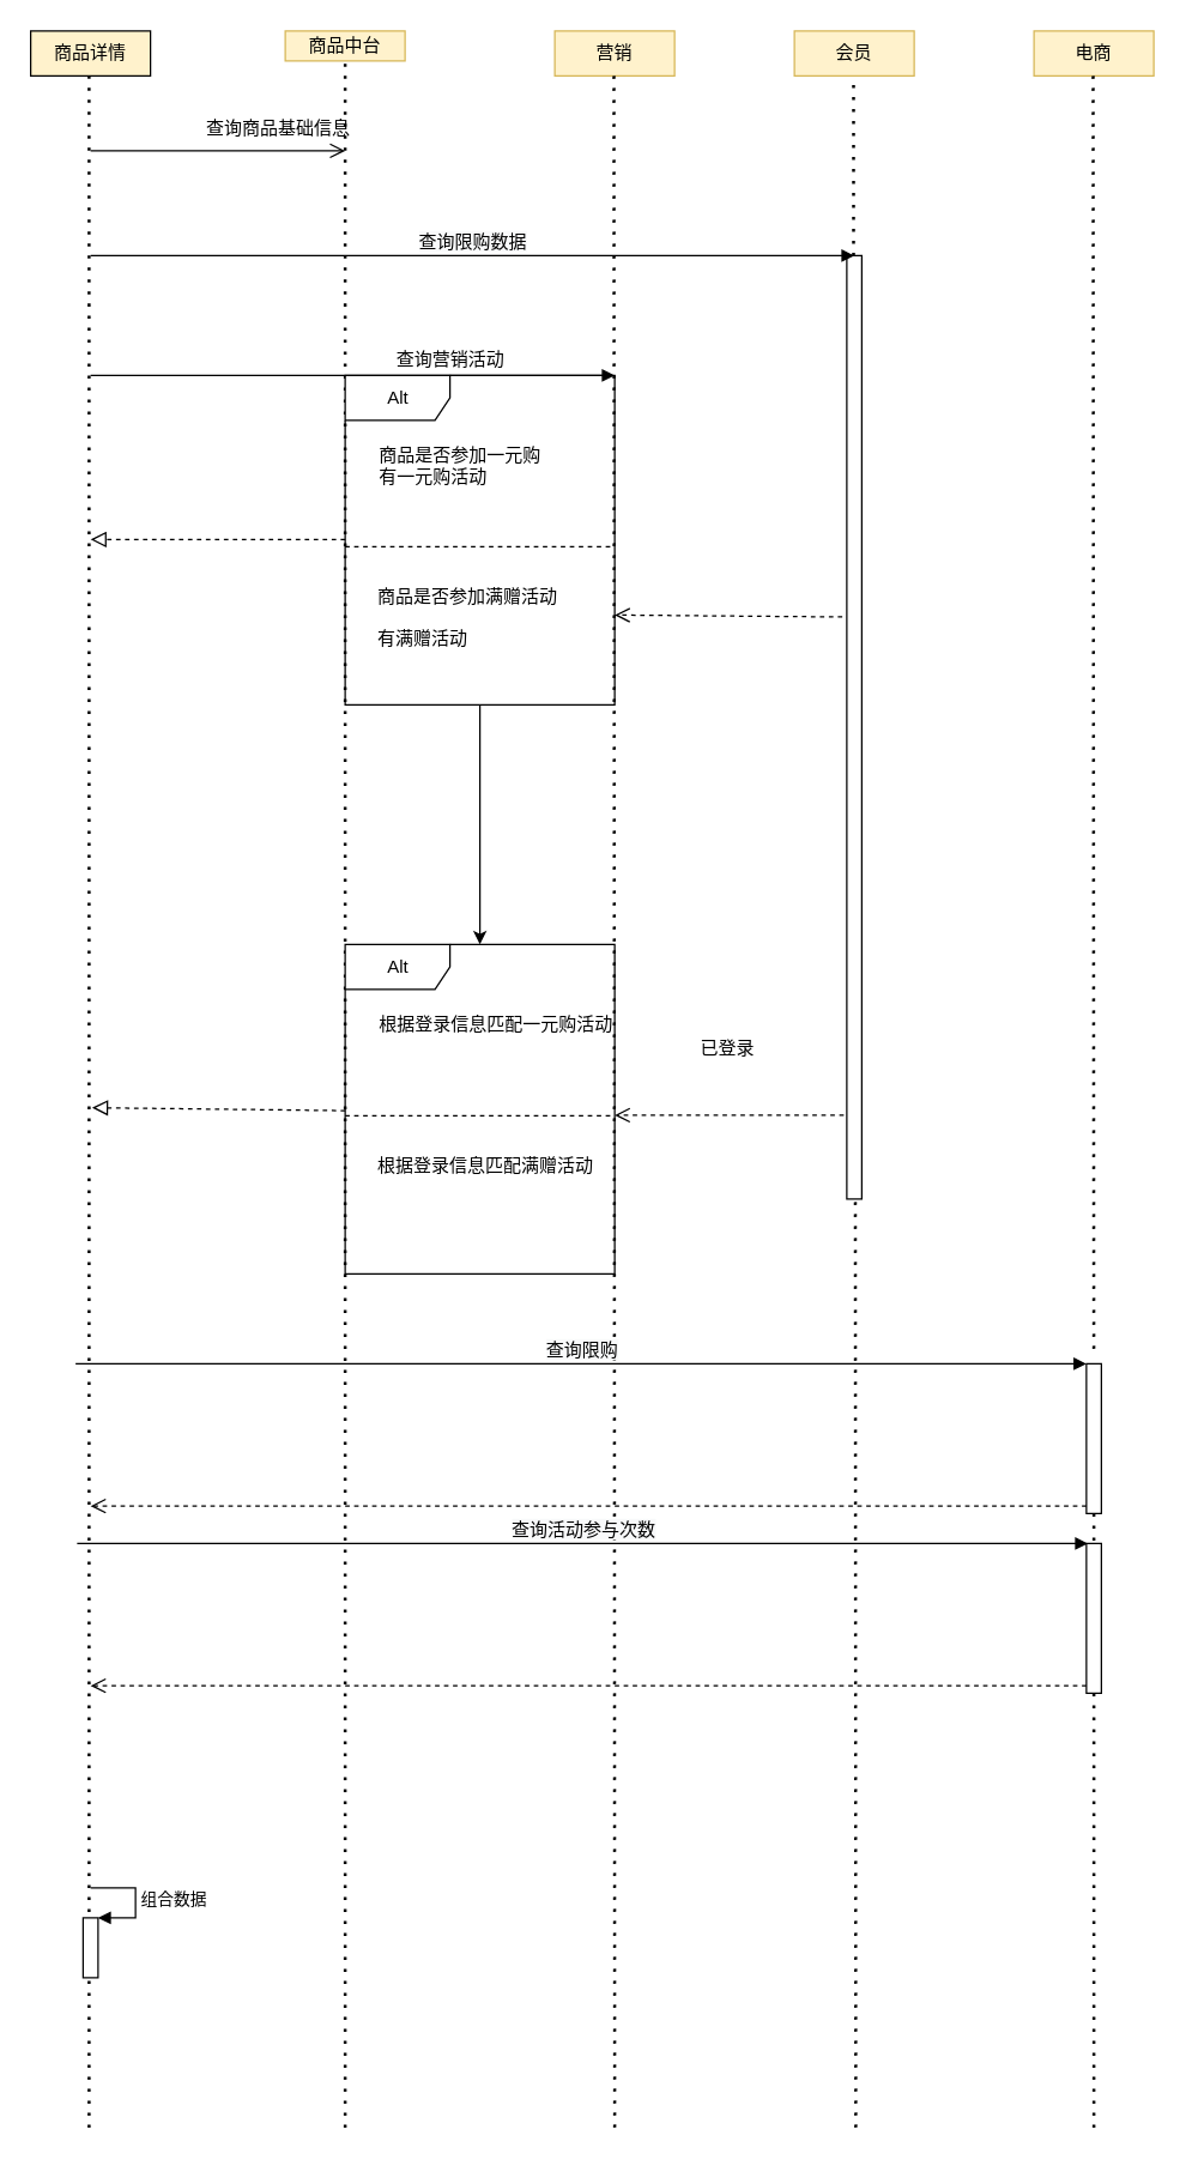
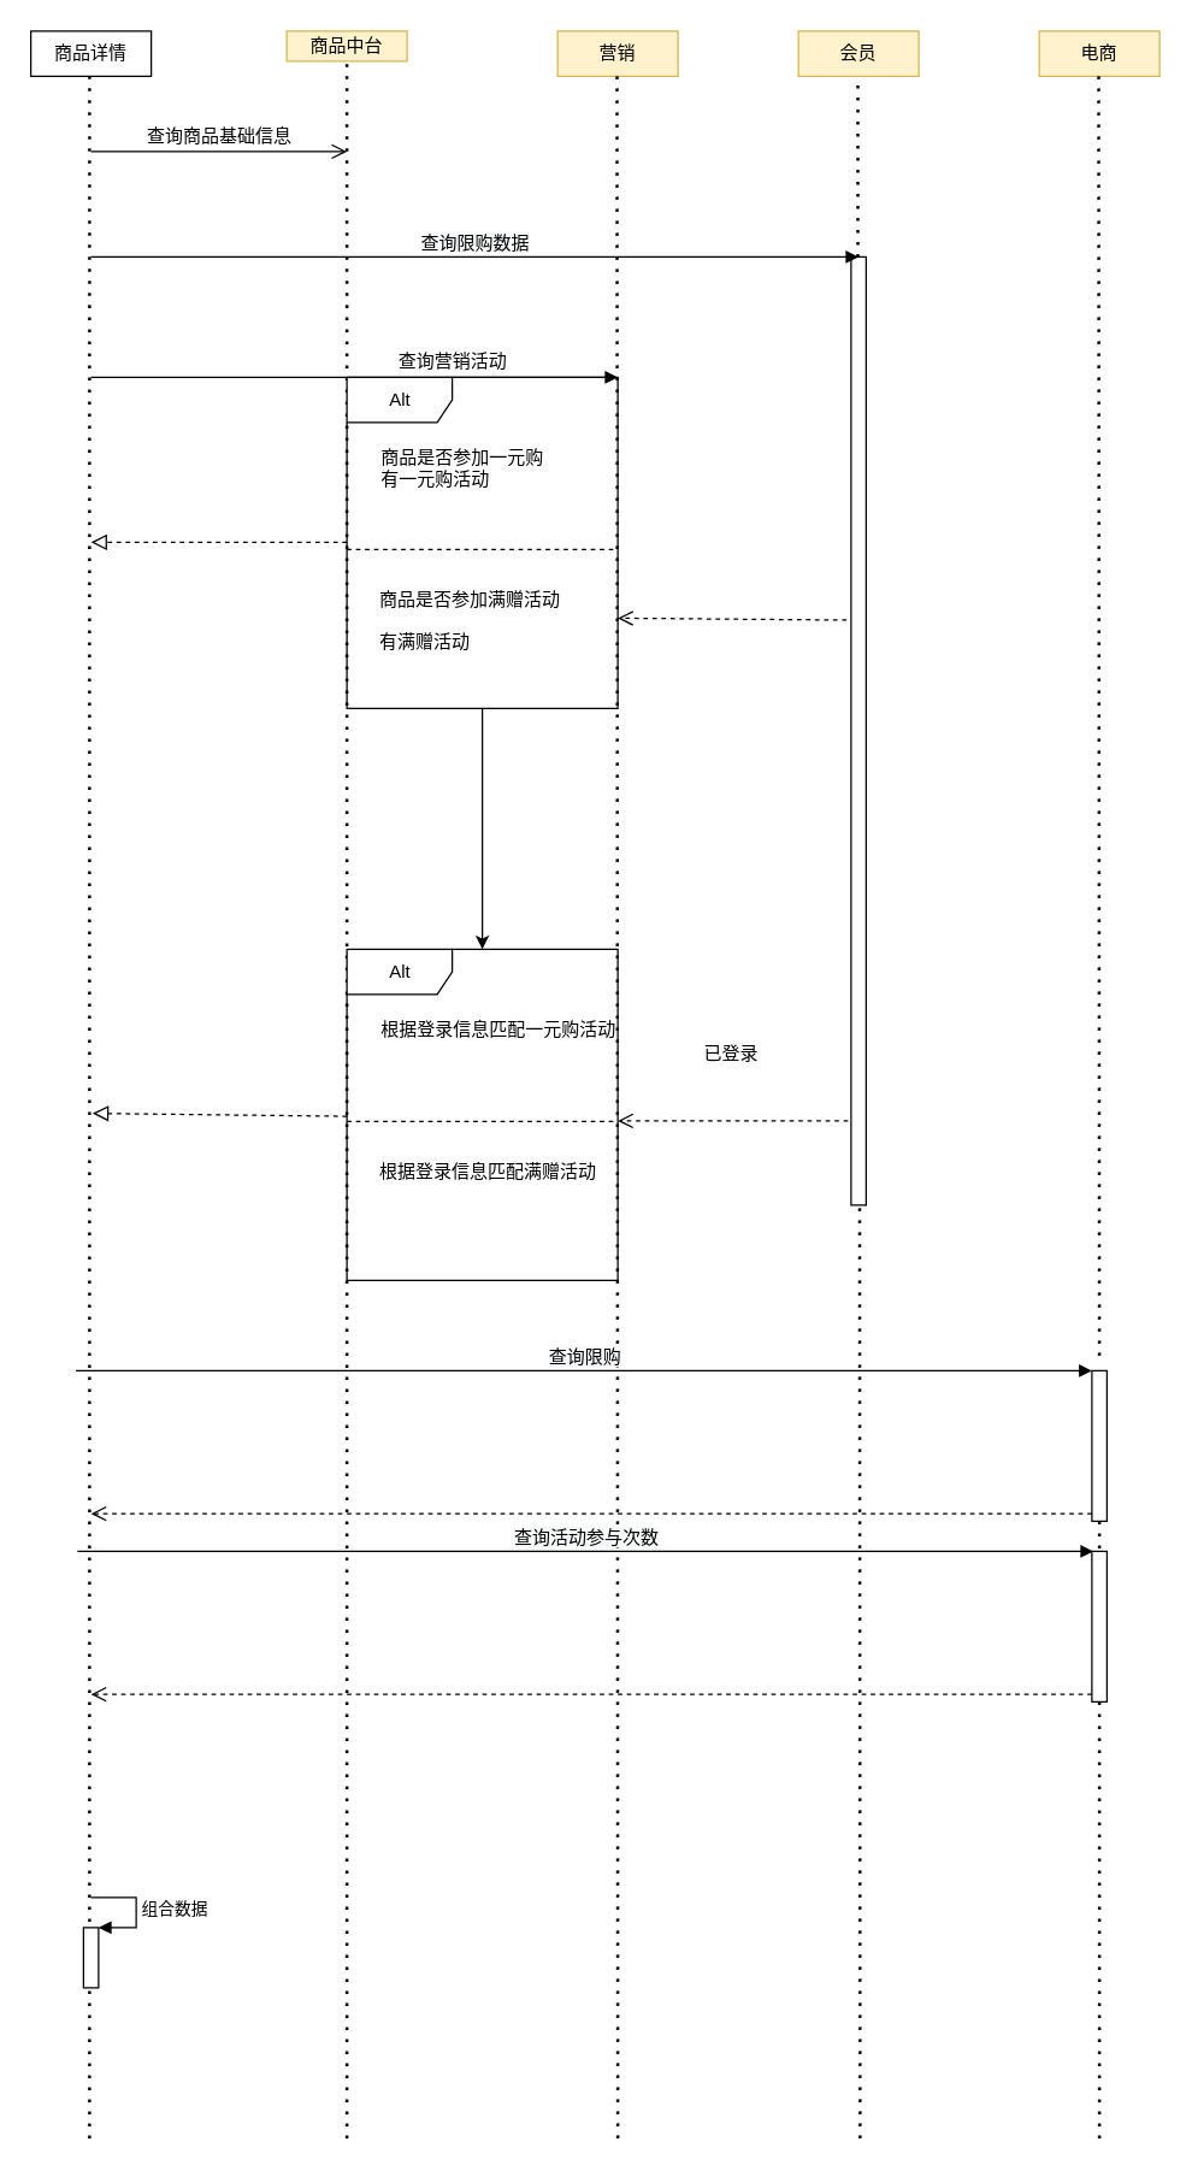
  <mxCell id="0" />
  <mxCell id="1" parent="0" />
- <mxCell id="2" value="商品详情" style="rounded=0;whiteSpace=wrap;html=1;sketch=0;fillColor=#fff2cc;" parent="1" vertex="1"><mxGeometry x="20" y="20" width="80" height="30" as="geometry" /></mxCell>
+ <mxCell id="2" value="商品详情" style="rounded=0;whiteSpace=wrap;html=1;sketch=0;" parent="1" vertex="1"><mxGeometry x="20" y="20" width="80" height="30" as="geometry" /></mxCell>
  <mxCell id="3" value="商品中台" style="rounded=0;whiteSpace=wrap;html=1;sketch=0;fillColor=#fff2cc;strokeColor=#d6b656;" parent="1" vertex="1"><mxGeometry x="190" y="20" width="80" height="20" as="geometry" /></mxCell>
  <mxCell id="4" value="营销" style="rounded=0;whiteSpace=wrap;html=1;sketch=0;fillColor=#fff2cc;strokeColor=#d6b656;" parent="1" vertex="1"><mxGeometry x="370" y="20" width="80" height="30" as="geometry" /></mxCell>
  <mxCell id="5" value="会员" style="rounded=0;whiteSpace=wrap;html=1;sketch=0;fillColor=#fff2cc;strokeColor=#d6b656;" parent="1" vertex="1"><mxGeometry x="530" y="20" width="80" height="30" as="geometry" /></mxCell>
  <mxCell id="6" value="" style="endArrow=none;dashed=1;html=1;dashPattern=1 3;strokeWidth=2;rounded=1;sketch=0;curved=0;" parent="1" edge="1"><mxGeometry width="50" height="50" relative="1" as="geometry"><mxPoint x="59" y="1420" as="sourcePoint" /><mxPoint x="59" y="50" as="targetPoint" /></mxGeometry></mxCell>
  <mxCell id="7" value="" style="endArrow=none;dashed=1;html=1;dashPattern=1 3;strokeWidth=2;rounded=1;sketch=0;curved=0;entryX=0.5;entryY=1;entryDx=0;entryDy=0;" parent="1" edge="1" target="3"><mxGeometry width="50" height="50" relative="1" as="geometry"><mxPoint x="230" y="1420" as="sourcePoint" /><mxPoint x="239" y="50" as="targetPoint" /></mxGeometry></mxCell>
  <mxCell id="8" value="电商" style="rounded=0;whiteSpace=wrap;html=1;sketch=0;fillColor=#fff2cc;strokeColor=#d6b656;" parent="1" vertex="1"><mxGeometry x="690" y="20" width="80" height="30" as="geometry" /></mxCell>
  <mxCell id="9" value="" style="endArrow=none;dashed=1;html=1;dashPattern=1 3;strokeWidth=2;rounded=1;sketch=0;curved=0;" parent="1" edge="1"><mxGeometry width="50" height="50" relative="1" as="geometry"><mxPoint x="410" y="1420" as="sourcePoint" /><mxPoint x="409.5" y="50" as="targetPoint" /></mxGeometry></mxCell>
  <mxCell id="10" value="" style="endArrow=none;dashed=1;html=1;dashPattern=1 3;strokeWidth=2;rounded=1;sketch=0;curved=0;startArrow=none;" parent="1" edge="1" source="33"><mxGeometry width="50" height="50" relative="1" as="geometry"><mxPoint x="570.237" y="250" as="sourcePoint" /><mxPoint x="569.5" y="50" as="targetPoint" /></mxGeometry></mxCell>
  <mxCell id="11" value="" style="endArrow=open;startArrow=none;endFill=0;startFill=0;endSize=8;html=1;verticalAlign=bottom;labelBackgroundColor=none;strokeWidth=1;rounded=1;sketch=0;fontColor=none;curved=0;" parent="1" edge="1"><mxGeometry width="160" relative="1" as="geometry"><mxPoint x="60" y="100" as="sourcePoint" /><mxPoint x="230" y="100" as="targetPoint" /></mxGeometry></mxCell>
  <mxCell id="12" style="edgeStyle=orthogonalEdgeStyle;rounded=0;orthogonalLoop=1;jettySize=auto;html=1;" edge="1" parent="1" source="13" target="24"><mxGeometry relative="1" as="geometry" /></mxCell>
  <mxCell id="13" value="Alt" style="shape=umlFrame;tabWidth=110;tabHeight=30;tabPosition=left;html=1;boundedLbl=1;labelInHeader=1;width=70;height=30;rounded=0;sketch=0;fontColor=none;" parent="1" vertex="1"><mxGeometry x="230" y="250" width="180" height="220" as="geometry" /></mxCell>
  <mxCell id="14" value="商品是否参加一元购&#10;有一元购活动" style="text;rounded=0;sketch=0;fontColor=none;" parent="13" vertex="1"><mxGeometry width="100" height="20" relative="1" as="geometry"><mxPoint x="21" y="40" as="offset" /></mxGeometry></mxCell>
  <mxCell id="15" value="商品是否参加满赠活动&#10;&#10;有满赠活动" style="line;strokeWidth=1;dashed=1;labelPosition=center;verticalLabelPosition=bottom;align=left;verticalAlign=top;spacingLeft=20;spacingTop=15;rounded=0;sketch=0;fontColor=none;" parent="13" vertex="1"><mxGeometry y="110" width="180" height="8.8" as="geometry" /></mxCell>
  <mxCell id="16" value="" style="html=1;verticalAlign=bottom;endArrow=open;dashed=1;endSize=8;exitX=-0.3;exitY=0.383;rounded=0;exitDx=0;exitDy=0;exitPerimeter=0;" edge="1" parent="13" source="33"><mxGeometry relative="1" as="geometry"><mxPoint x="180" y="160" as="targetPoint" /><mxPoint x="515" y="160" as="sourcePoint" /></mxGeometry></mxCell>
  <mxCell id="17" value="" style="html=1;verticalAlign=bottom;endArrow=block;rounded=0;" edge="1" parent="13"><mxGeometry relative="1" as="geometry"><mxPoint x="-170" as="sourcePoint" /><mxPoint x="180" as="targetPoint" /></mxGeometry></mxCell>
- <mxCell id="18" value="查询商品基础信息" style="text;html=1;align=center;verticalAlign=middle;resizable=0;points=[];autosize=1;strokeColor=none;fillColor=none;" parent="1" vertex="1"><mxGeometry x="130" y="75" width="110" height="20" as="geometry" /></mxCell>
+ <mxCell id="18" value="查询商品基础信息" style="text;html=1;align=center;verticalAlign=middle;resizable=0;points=[];autosize=1;strokeColor=none;fillColor=none;" parent="1" vertex="1"><mxGeometry x="90" y="80" width="110" height="20" as="geometry" /></mxCell>
  <mxCell id="19" value="" style="endArrow=none;dashed=1;html=1;dashPattern=1 3;strokeWidth=2;rounded=1;sketch=0;curved=0;startArrow=none;" parent="1" edge="1"><mxGeometry width="50" height="50" relative="1" as="geometry"><mxPoint x="729.97" y="900" as="sourcePoint" /><mxPoint x="729.5" y="50" as="targetPoint" /></mxGeometry></mxCell>
  <mxCell id="20" value="查询营销活动" style="text;html=1;align=center;verticalAlign=middle;resizable=0;points=[];autosize=1;strokeColor=none;fillColor=none;" vertex="1" parent="1"><mxGeometry x="255" y="230" width="90" height="20" as="geometry" /></mxCell>
  <mxCell id="21" value="" style="endArrow=none;dashed=1;html=1;dashPattern=1 3;strokeWidth=2;rounded=1;sketch=0;curved=0;" edge="1" parent="1"><mxGeometry width="50" height="50" relative="1" as="geometry"><mxPoint x="571" y="1420" as="sourcePoint" /><mxPoint x="570.691" y="800" as="targetPoint" /></mxGeometry></mxCell>
  <mxCell id="22" value="已登录" style="text;html=1;align=center;verticalAlign=middle;resizable=0;points=[];autosize=1;strokeColor=none;fillColor=none;" vertex="1" parent="1"><mxGeometry x="460" y="690" width="50" height="20" as="geometry" /></mxCell>
  <mxCell id="23" value="" style="endArrow=none;dashed=1;html=1;dashPattern=1 3;strokeWidth=2;rounded=1;sketch=0;curved=0;" edge="1" parent="1"><mxGeometry width="50" height="50" relative="1" as="geometry"><mxPoint x="730" y="1420" as="sourcePoint" /><mxPoint x="730" y="1010" as="targetPoint" /></mxGeometry></mxCell>
  <mxCell id="24" value="Alt" style="shape=umlFrame;tabWidth=110;tabHeight=30;tabPosition=left;html=1;boundedLbl=1;labelInHeader=1;width=70;height=30;rounded=0;sketch=0;fontColor=none;" vertex="1" parent="1"><mxGeometry x="230" y="630" width="180" height="220" as="geometry" /></mxCell>
  <mxCell id="25" value="根据登录信息匹配一元购活动" style="text;rounded=0;sketch=0;fontColor=none;" vertex="1" parent="24"><mxGeometry width="100" height="20" relative="1" as="geometry"><mxPoint x="21" y="40" as="offset" /></mxGeometry></mxCell>
  <mxCell id="26" value="根据登录信息匹配满赠活动" style="line;strokeWidth=1;dashed=1;labelPosition=center;verticalLabelPosition=bottom;align=left;verticalAlign=top;spacingLeft=20;spacingTop=15;rounded=0;sketch=0;fontColor=none;" vertex="1" parent="24"><mxGeometry y="110" width="180" height="8.8" as="geometry" /></mxCell>
  <mxCell id="27" value="" style="html=1;verticalAlign=bottom;endArrow=open;dashed=1;endSize=8;exitX=0;exitY=0.95;rounded=0;" edge="1" parent="24"><mxGeometry relative="1" as="geometry"><mxPoint x="180" y="114" as="targetPoint" /><mxPoint x="345" y="113.9" as="sourcePoint" /></mxGeometry></mxCell>
  <mxCell id="28" value="" style="endArrow=block;startArrow=none;endFill=0;startFill=0;endSize=8;html=1;verticalAlign=bottom;dashed=1;labelBackgroundColor=none;rounded=0;exitX=0;exitY=0.727;exitDx=0;exitDy=0;exitPerimeter=0;" edge="1" parent="1"><mxGeometry width="160" relative="1" as="geometry"><mxPoint x="230" y="359.5" as="sourcePoint" /><mxPoint x="60" y="359.56" as="targetPoint" /></mxGeometry></mxCell>
  <mxCell id="29" value="" style="endArrow=block;startArrow=none;endFill=0;startFill=0;endSize=8;html=1;verticalAlign=bottom;dashed=1;labelBackgroundColor=none;rounded=0;exitX=-0.006;exitY=0.509;exitDx=0;exitDy=0;exitPerimeter=0;" edge="1" parent="1"><mxGeometry width="160" relative="1" as="geometry"><mxPoint x="230" y="740.99" as="sourcePoint" /><mxPoint x="61.08" y="739.01" as="targetPoint" /></mxGeometry></mxCell>
  <mxCell id="30" value="" style="html=1;points=[];perimeter=orthogonalPerimeter;" vertex="1" parent="1"><mxGeometry x="725" y="910" width="10" height="100" as="geometry" /></mxCell>
  <mxCell id="31" value="&lt;span style=&quot;font-size: 12px ; background-color: rgb(248 , 249 , 250)&quot;&gt;查询限购&lt;/span&gt;" style="html=1;verticalAlign=bottom;endArrow=block;entryX=0;entryY=0;rounded=0;" edge="1" target="30" parent="1"><mxGeometry relative="1" as="geometry"><mxPoint x="50" y="910" as="sourcePoint" /></mxGeometry></mxCell>
  <mxCell id="32" value="" style="html=1;verticalAlign=bottom;endArrow=open;dashed=1;endSize=8;exitX=0;exitY=0.95;rounded=0;" edge="1" source="30" parent="1"><mxGeometry relative="1" as="geometry"><mxPoint x="60" y="1005" as="targetPoint" /></mxGeometry></mxCell>
  <mxCell id="33" value="" style="html=1;points=[];perimeter=orthogonalPerimeter;" vertex="1" parent="1"><mxGeometry x="565" y="170" width="10" height="630" as="geometry" /></mxCell>
  <mxCell id="34" value="&lt;span style=&quot;font-size: 12px ; background-color: rgb(248 , 249 , 250)&quot;&gt;查询限购数据&lt;/span&gt;" style="html=1;verticalAlign=bottom;endArrow=block;rounded=0;" edge="1" parent="1"><mxGeometry relative="1" as="geometry"><mxPoint x="60" y="170" as="sourcePoint" /><mxPoint x="570" y="170" as="targetPoint" /></mxGeometry></mxCell>
  <mxCell id="35" value="" style="html=1;points=[];perimeter=orthogonalPerimeter;" vertex="1" parent="1"><mxGeometry x="725" y="1030" width="10" height="100" as="geometry" /></mxCell>
  <mxCell id="36" value="&lt;span style=&quot;font-size: 12px ; background-color: rgb(248 , 249 , 250)&quot;&gt;查询活动参与次数&lt;/span&gt;" style="html=1;verticalAlign=bottom;endArrow=block;entryX=0;entryY=0;rounded=0;" edge="1" parent="1"><mxGeometry relative="1" as="geometry"><mxPoint x="51" y="1030" as="sourcePoint" /><mxPoint x="726" y="1030" as="targetPoint" /><Array as="points"><mxPoint x="391" y="1030" /></Array></mxGeometry></mxCell>
  <mxCell id="37" value="" style="html=1;verticalAlign=bottom;endArrow=open;dashed=1;endSize=8;exitX=0;exitY=0.95;rounded=0;" edge="1" parent="1" source="35"><mxGeometry relative="1" as="geometry"><mxPoint x="60" y="1125" as="targetPoint" /></mxGeometry></mxCell>
  <mxCell id="38" value="" style="html=1;points=[];perimeter=orthogonalPerimeter;" vertex="1" parent="1"><mxGeometry x="55" y="1280" width="10" height="40" as="geometry" /></mxCell>
  <mxCell id="39" value="组合数据" style="edgeStyle=orthogonalEdgeStyle;html=1;align=left;spacingLeft=2;endArrow=block;rounded=0;entryX=1;entryY=0;" edge="1" target="38" parent="1"><mxGeometry relative="1" as="geometry"><mxPoint x="60" y="1260" as="sourcePoint" /><Array as="points"><mxPoint x="90" y="1260" /></Array></mxGeometry></mxCell>
